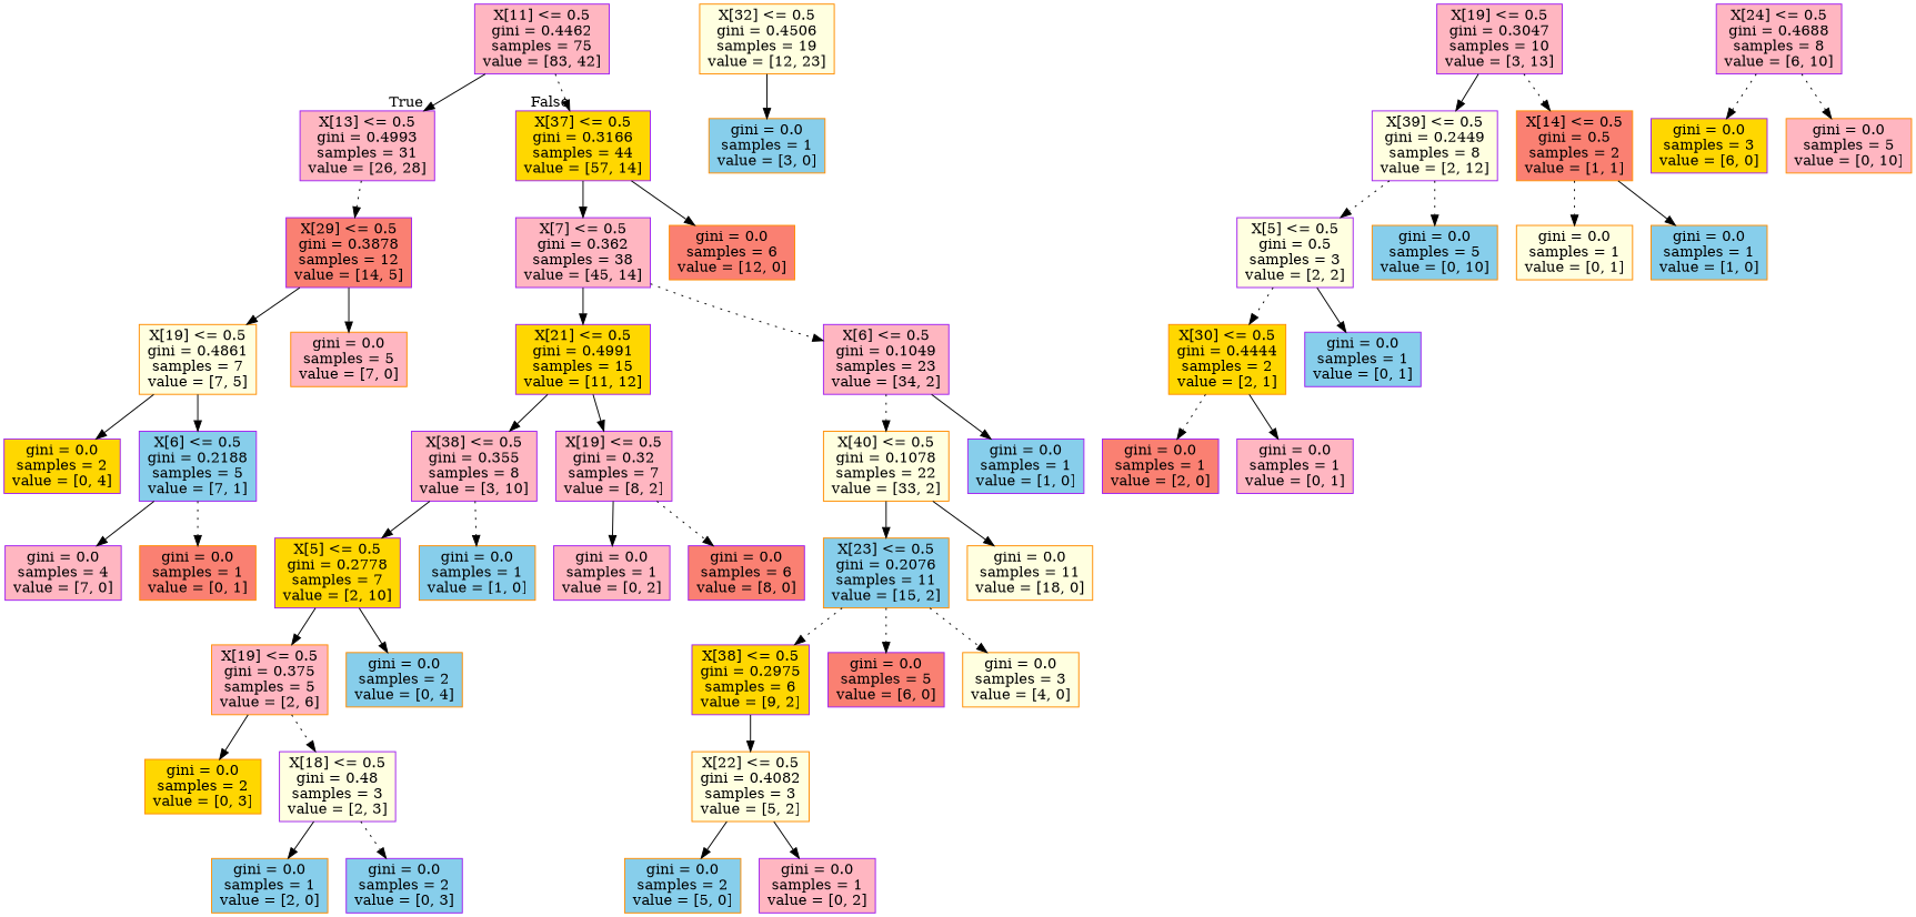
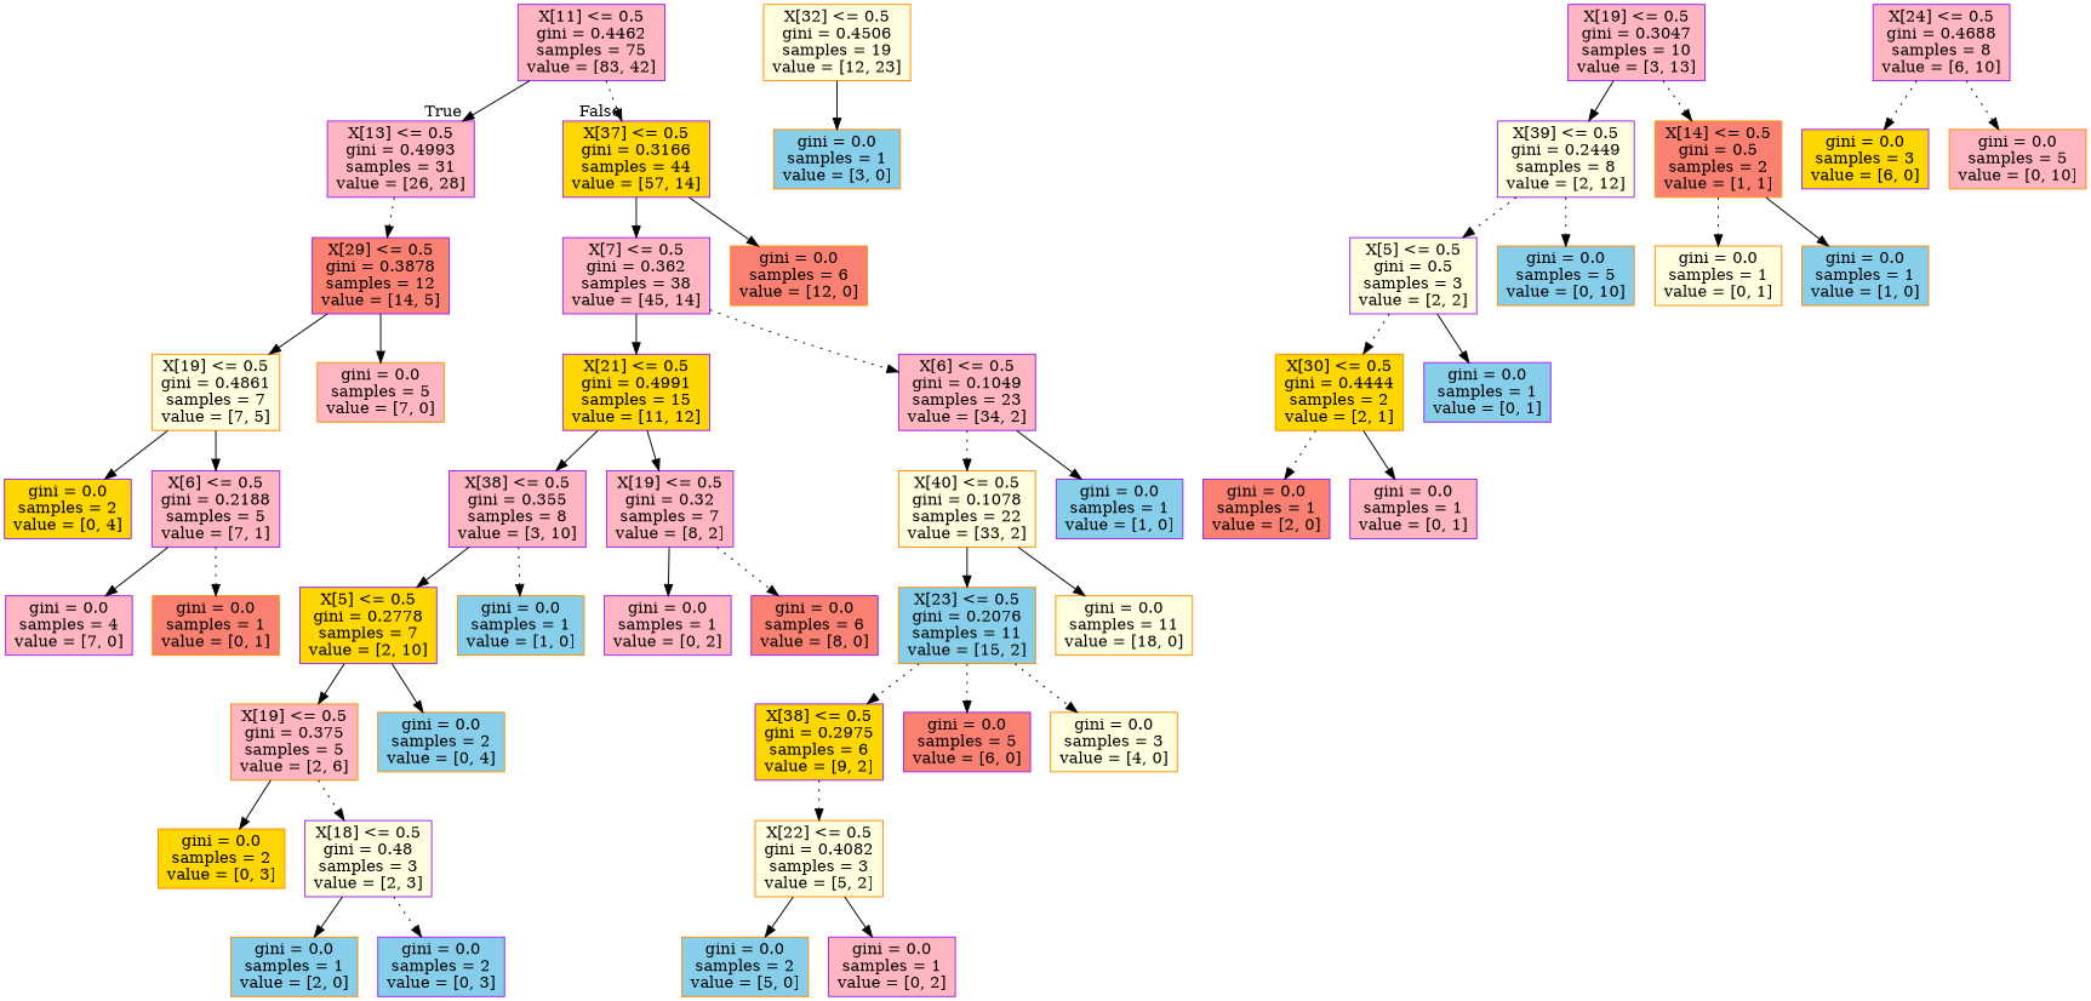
  digraph {
    node [color=purple fillcolor=lightpink shape=box style=filled]
    edge [style=solid]
    n1 [label="X[11] <= 0.5\ngini = 0.4462\nsamples = 75\nvalue = [83, 42]"]
    n2 [label="X[13] <= 0.5\ngini = 0.4993\nsamples = 31\nvalue = [26, 28]"]
    n3 [fillcolor=gold label="X[37] <= 0.5\ngini = 0.3166\nsamples = 44\nvalue = [57, 14]"]
    n4 [fillcolor=salmon label="X[29] <= 0.5\ngini = 0.3878\nsamples = 12\nvalue = [14, 5]"]
    n5 [label="X[7] <= 0.5\ngini = 0.362\nsamples = 38\nvalue = [45, 14]"]
    n6 [color=darkorange fillcolor=salmon label="gini = 0.0\nsamples = 6\nvalue = [12, 0]"]
    n7 [color=darkorange fillcolor=lightyellow label="X[32] <= 0.5\ngini = 0.4506\nsamples = 19\nvalue = [12, 23]"]
    n8 [color=darkorange fillcolor=skyblue label="gini = 0.0\nsamples = 1\nvalue = [3, 0]"]
    n9 [color=darkorange fillcolor=lightyellow label="X[19] <= 0.5\ngini = 0.4861\nsamples = 7\nvalue = [7, 5]"]
    n10 [color=darkorange label="gini = 0.0\nsamples = 5\nvalue = [7, 0]"]
    n11 [label="X[19] <= 0.5\ngini = 0.3047\nsamples = 10\nvalue = [3, 13]"]
    n12 [fillcolor=lightyellow label="X[39] <= 0.5\ngini = 0.2449\nsamples = 8\nvalue = [2, 12]"]
    n13 [color=darkorange fillcolor=salmon label="X[14] <= 0.5\ngini = 0.5\nsamples = 2\nvalue = [1, 1]"]
    n14 [label="X[24] <= 0.5\ngini = 0.4688\nsamples = 8\nvalue = [6, 10]"]
    n15 [fillcolor=gold label="gini = 0.0\nsamples = 3\nvalue = [6, 0]"]
    n16 [color=darkorange label="gini = 0.0\nsamples = 5\nvalue = [0, 10]"]
    n17 [fillcolor=lightyellow label="X[5] <= 0.5\ngini = 0.5\nsamples = 3\nvalue = [2, 2]"]
    n18 [color=darkorange fillcolor=skyblue label="gini = 0.0\nsamples = 5\nvalue = [0, 10]"]
    n19 [color=darkorange fillcolor=lightyellow label="gini = 0.0\nsamples = 1\nvalue = [0, 1]"]
    n20 [color=darkorange fillcolor=skyblue label="gini = 0.0\nsamples = 1\nvalue = [1, 0]"]
    n21 [color=darkorange fillcolor=gold label="X[30] <= 0.5\ngini = 0.4444\nsamples = 2\nvalue = [2, 1]"]
    n22 [fillcolor=skyblue label="gini = 0.0\nsamples = 1\nvalue = [0, 1]"]
    n23 [fillcolor=salmon label="gini = 0.0\nsamples = 1\nvalue = [2, 0]"]
    n24 [label="gini = 0.0\nsamples = 1\nvalue = [0, 1]"]
    n25 [fillcolor=gold label="gini = 0.0\nsamples = 2\nvalue = [0, 4]"]
-   n26 [fillcolor=skyblue label="X[6] <= 0.5\ngini = 0.2188\nsamples = 5\nvalue = [7, 1]"]
+   n26 [label="X[6] <= 0.5\ngini = 0.2188\nsamples = 5\nvalue = [7, 1]"]
    n27 [label="gini = 0.0\nsamples = 4\nvalue = [7, 0]"]
    n28 [color=darkorange fillcolor=salmon label="gini = 0.0\nsamples = 1\nvalue = [0, 1]"]
    n29 [fillcolor=gold label="X[21] <= 0.5\ngini = 0.4991\nsamples = 15\nvalue = [11, 12]"]
    n30 [label="X[6] <= 0.5\ngini = 0.1049\nsamples = 23\nvalue = [34, 2]"]
    n31 [label="X[38] <= 0.5\ngini = 0.355\nsamples = 8\nvalue = [3, 10]"]
    n32 [label="X[19] <= 0.5\ngini = 0.32\nsamples = 7\nvalue = [8, 2]"]
    n33 [color=darkorange fillcolor=lightyellow label="X[40] <= 0.5\ngini = 0.1078\nsamples = 22\nvalue = [33, 2]"]
    n34 [fillcolor=skyblue label="gini = 0.0\nsamples = 1\nvalue = [1, 0]"]
    n35 [fillcolor=gold label="X[5] <= 0.5\ngini = 0.2778\nsamples = 7\nvalue = [2, 10]"]
    n36 [color=darkorange fillcolor=skyblue label="gini = 0.0\nsamples = 1\nvalue = [1, 0]"]
    n37 [label="gini = 0.0\nsamples = 1\nvalue = [0, 2]"]
    n38 [fillcolor=salmon label="gini = 0.0\nsamples = 6\nvalue = [8, 0]"]
    n39 [color=darkorange label="X[19] <= 0.5\ngini = 0.375\nsamples = 5\nvalue = [2, 6]"]
    n40 [color=darkorange fillcolor=skyblue label="gini = 0.0\nsamples = 2\nvalue = [0, 4]"]
    n41 [color=darkorange fillcolor=gold label="gini = 0.0\nsamples = 2\nvalue = [0, 3]"]
    n42 [fillcolor=lightyellow label="X[18] <= 0.5\ngini = 0.48\nsamples = 3\nvalue = [2, 3]"]
    n43 [color=darkorange fillcolor=skyblue label="gini = 0.0\nsamples = 1\nvalue = [2, 0]"]
    n44 [fillcolor=skyblue label="gini = 0.0\nsamples = 2\nvalue = [0, 3]"]
    n45 [color=darkorange fillcolor=skyblue label="X[23] <= 0.5\ngini = 0.2076\nsamples = 11\nvalue = [15, 2]"]
    n46 [color=darkorange fillcolor=lightyellow label="gini = 0.0\nsamples = 11\nvalue = [18, 0]"]
    n47 [fillcolor=gold label="X[38] <= 0.5\ngini = 0.2975\nsamples = 6\nvalue = [9, 2]"]
    n48 [fillcolor=salmon label="gini = 0.0\nsamples = 5\nvalue = [6, 0]"]
    n49 [color=darkorange fillcolor=lightyellow label="gini = 0.0\nsamples = 3\nvalue = [4, 0]"]
    n50 [color=darkorange fillcolor=lightyellow label="X[22] <= 0.5\ngini = 0.4082\nsamples = 3\nvalue = [5, 2]"]
    n51 [color=darkorange fillcolor=skyblue label="gini = 0.0\nsamples = 2\nvalue = [5, 0]"]
    n52 [label="gini = 0.0\nsamples = 1\nvalue = [0, 2]"]
    n1 -> n2 [headlabel=True labelangle=45 labeldistance=2.5]
    n1 -> n3 [headlabel=False labelangle=-45 labeldistance=2.5 style=dotted]
    n2 -> n4 [style=dotted]
    n3 -> n5
    n3 -> n6
    n4 -> n9
    n4 -> n10
    n5 -> n29
    n5 -> n30 [style=dotted]
    n7 -> n8
    n9 -> n25
    n9 -> n26
    n11 -> n12
    n11 -> n13 [style=dotted]
    n12 -> n17 [style=dotted]
    n12 -> n18 [style=dotted]
    n13 -> n19 [style=dotted]
    n13 -> n20
    n14 -> n15 [style=dotted]
    n14 -> n16 [style=dotted]
    n17 -> n21 [style=dotted]
    n17 -> n22
    n21 -> n23 [style=dotted]
    n21 -> n24
    n26 -> n27
    n26 -> n28 [style=dotted]
    n29 -> n31
    n29 -> n32
    n30 -> n33 [style=dotted]
    n30 -> n34
    n31 -> n35
    n31 -> n36 [style=dotted]
    n32 -> n37
    n32 -> n38 [style=dotted]
    n33 -> n45
    n33 -> n46
    n35 -> n39
    n35 -> n40
    n39 -> n41
    n39 -> n42 [style=dotted]
    n42 -> n43
    n42 -> n44 [style=dotted]
    n45 -> n47 [style=dotted]
    n45 -> n48 [style=dotted]
    n45 -> n49 [style=dotted]
-   n47 -> n50
+   n47 -> n50 [style=dotted]
    n50 -> n51
    n50 -> n52
  }
